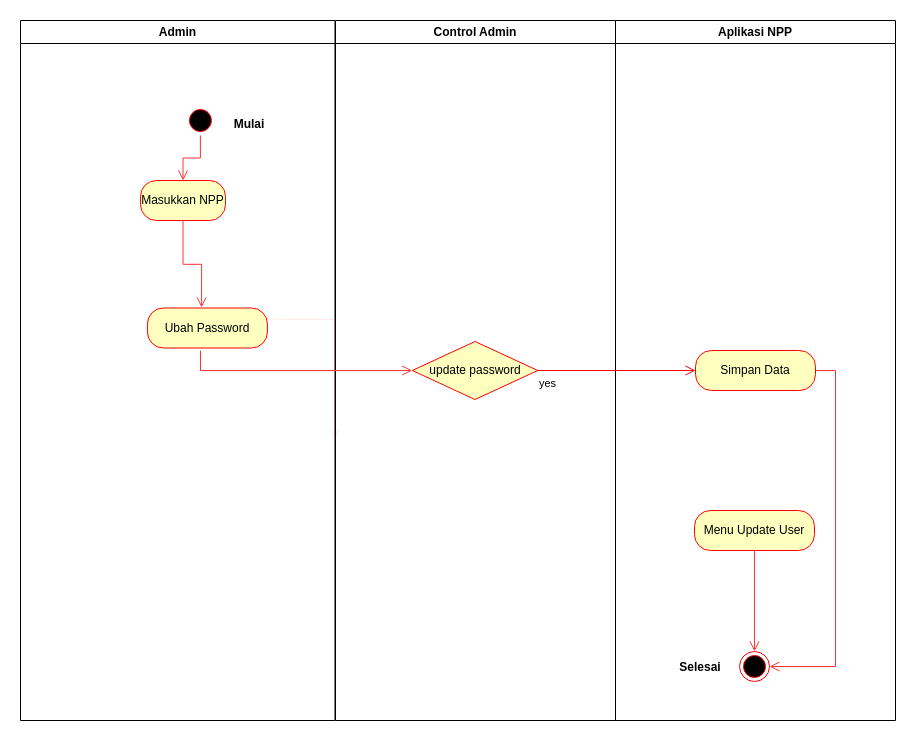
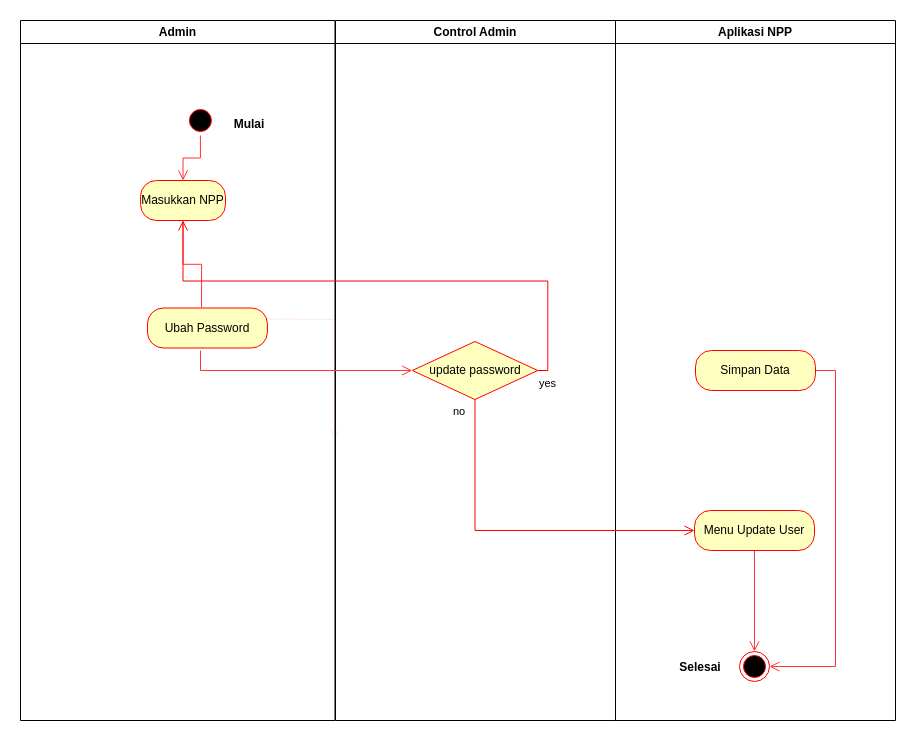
  <mxCell id="0" />
  <mxCell id="1" parent="0" />
  <mxCell id="2" value="Admin" style="swimlane;whiteSpace=wrap" parent="1" vertex="1"><mxGeometry x="20" y="20" width="314.5" height="700" as="geometry" /></mxCell>
  <mxCell id="3" style="edgeStyle=orthogonalEdgeStyle;rounded=0;orthogonalLoop=1;jettySize=auto;html=1;exitX=0.5;exitY=1;exitDx=0;exitDy=0;strokeColor=#FF3333;endArrow=open;endFill=0;endSize=8;" parent="2" source="4" target="8" edge="1"><mxGeometry relative="1" as="geometry" /></mxCell>
  <mxCell id="4" value="" style="ellipse;shape=startState;fillColor=#000000;strokeColor=#ff0000;" parent="2" vertex="1"><mxGeometry x="164.93" y="85" width="30" height="30" as="geometry" /></mxCell>
  <mxCell id="5" value="Mulai" style="text;align=center;fontStyle=1;verticalAlign=middle;spacingLeft=3;spacingRight=3;strokeColor=none;rotatable=0;points=[[0,0.5],[1,0.5]];portConstraint=eastwest;" parent="2" vertex="1"><mxGeometry x="190" y="90" width="78" height="26" as="geometry" /></mxCell>
  <mxCell id="6" value="Ubah Password" style="rounded=1;whiteSpace=wrap;html=1;arcSize=40;fontColor=#000000;fillColor=#ffffc0;strokeColor=#ff0000;" parent="2" vertex="1"><mxGeometry x="126.93" y="287.5" width="120" height="40" as="geometry" /></mxCell>
  <mxCell id="7" style="edgeStyle=orthogonalEdgeStyle;rounded=0;orthogonalLoop=1;jettySize=auto;html=1;exitX=0.5;exitY=1;exitDx=0;exitDy=0;strokeColor=#FF3333;strokeWidth=1;endArrow=open;endFill=0;endSize=8;" parent="2" edge="1"><mxGeometry relative="1" as="geometry"><mxPoint x="186.93" y="217.5" as="sourcePoint" /><mxPoint x="186.93" y="217.5" as="targetPoint" /></mxGeometry></mxCell>
  <mxCell id="8" value="Masukkan NPP" style="rounded=1;whiteSpace=wrap;html=1;arcSize=40;fontColor=#000000;fillColor=#ffffc0;strokeColor=#ff0000;strokeWidth=1;" parent="2" vertex="1"><mxGeometry x="120" y="160" width="85" height="40" as="geometry" /></mxCell>
- <mxCell id="9" style="edgeStyle=orthogonalEdgeStyle;rounded=0;orthogonalLoop=1;jettySize=auto;html=1;exitX=0.5;exitY=1;exitDx=0;exitDy=0;strokeColor=#FF3333;endArrow=open;endFill=0;endSize=8;entryX=0.451;entryY=-0.012;entryDx=0;entryDy=0;entryPerimeter=0;" edge="1" parent="2" source="8" target="6"><mxGeometry relative="1" as="geometry"><mxPoint x="189.93" y="125" as="sourcePoint" /><mxPoint x="190" y="170" as="targetPoint" /></mxGeometry></mxCell>
+ <mxCell id="9" style="edgeStyle=orthogonalEdgeStyle;rounded=0;orthogonalLoop=1;jettySize=auto;html=1;exitX=0.5;exitY=1;exitDx=0;exitDy=0;strokeColor=#FF3333;endArrow=none;endFill=0;endSize=8;entryX=0.451;entryY=-0.012;entryDx=0;entryDy=0;entryPerimeter=0;" edge="1" parent="2" source="8" target="6"><mxGeometry relative="1" as="geometry"><mxPoint x="189.93" y="125" as="sourcePoint" /><mxPoint x="190" y="170" as="targetPoint" /></mxGeometry></mxCell>
  <mxCell id="10" value="Control Admin" style="swimlane;whiteSpace=wrap" parent="1" vertex="1"><mxGeometry x="335" y="20" width="280" height="700" as="geometry" /></mxCell>
  <mxCell id="11" value="update password" style="rhombus;whiteSpace=wrap;html=1;fillColor=#ffffc0;strokeColor=#ff0000;strokeWidth=1;" parent="10" vertex="1"><mxGeometry x="76.75" y="321" width="125.5" height="58" as="geometry" /></mxCell>
- <mxCell id="12" value="yes" style="edgeStyle=orthogonalEdgeStyle;html=1;align=left;verticalAlign=top;endArrow=open;endSize=8;strokeColor=#ff0000;rounded=0;exitX=1;exitY=0.5;exitDx=0;exitDy=0;entryX=0;entryY=0.5;entryDx=0;entryDy=0;" parent="1" source="11" target="18" edge="1"><mxGeometry x="-1" relative="1" as="geometry"><mxPoint x="670" y="609" as="targetPoint" /></mxGeometry></mxCell>
+ <mxCell id="12" value="yes" style="edgeStyle=orthogonalEdgeStyle;html=1;align=left;verticalAlign=top;endArrow=open;endSize=8;strokeColor=#ff0000;rounded=0;exitX=1;exitY=0.5;exitDx=0;exitDy=0;" parent="1" source="11" target="8" edge="1"><mxGeometry x="-1" relative="1" as="geometry"><mxPoint x="670" y="609" as="targetPoint" /></mxGeometry></mxCell>
  <mxCell id="13" value="" style="edgeStyle=orthogonalEdgeStyle;html=1;verticalAlign=bottom;endArrow=open;endSize=8;strokeColor=#ff0000;rounded=0;strokeWidth=0;" parent="1" edge="1"><mxGeometry relative="1" as="geometry"><mxPoint x="334.43" y="437.5" as="targetPoint" /><mxPoint x="266.93" y="318.5" as="sourcePoint" /></mxGeometry></mxCell>
  <mxCell id="14" value="Aplikasi NPP" style="swimlane;whiteSpace=wrap" parent="1" vertex="1"><mxGeometry x="615" y="20" width="280" height="700" as="geometry" /></mxCell>
  <mxCell id="15" value="" style="ellipse;html=1;shape=endState;fillColor=#000000;strokeColor=#ff0000;strokeWidth=1;" parent="14" vertex="1"><mxGeometry x="124" y="631" width="30" height="30" as="geometry" /></mxCell>
  <mxCell id="16" value="Selesai" style="text;align=center;fontStyle=1;verticalAlign=middle;spacingLeft=3;spacingRight=3;strokeColor=none;rotatable=0;points=[[0,0.5],[1,0.5]];portConstraint=eastwest;" parent="14" vertex="1"><mxGeometry x="45" y="633" width="80" height="26" as="geometry" /></mxCell>
  <mxCell id="17" style="edgeStyle=orthogonalEdgeStyle;rounded=0;orthogonalLoop=1;jettySize=auto;html=1;exitX=1;exitY=0.5;exitDx=0;exitDy=0;entryX=1;entryY=0.5;entryDx=0;entryDy=0;strokeColor=#FF3333;strokeWidth=1;endArrow=open;endFill=0;endSize=8;" parent="14" source="18" target="15" edge="1"><mxGeometry relative="1" as="geometry" /></mxCell>
  <mxCell id="18" value="Simpan Data" style="rounded=1;whiteSpace=wrap;html=1;arcSize=40;fontColor=#000000;fillColor=#ffffc0;strokeColor=#ff0000;strokeWidth=1;" parent="14" vertex="1"><mxGeometry x="80" y="330" width="120" height="40" as="geometry" /></mxCell>
  <mxCell id="19" style="edgeStyle=orthogonalEdgeStyle;rounded=0;orthogonalLoop=1;jettySize=auto;html=1;exitX=0.5;exitY=1;exitDx=0;exitDy=0;entryX=0.5;entryY=0;entryDx=0;entryDy=0;strokeColor=#FF3333;strokeWidth=1;endArrow=open;endFill=0;endSize=8;" parent="14" source="20" target="15" edge="1"><mxGeometry relative="1" as="geometry" /></mxCell>
  <mxCell id="20" value="Menu Update User" style="rounded=1;whiteSpace=wrap;html=1;arcSize=40;fontColor=#000000;fillColor=#ffffc0;strokeColor=#ff0000;strokeWidth=1;" parent="14" vertex="1"><mxGeometry x="79" y="490" width="120" height="40" as="geometry" /></mxCell>
+ <mxCell id="21" value="no" style="edgeStyle=orthogonalEdgeStyle;html=1;align=left;verticalAlign=bottom;endArrow=open;endSize=8;strokeColor=#ff0000;rounded=0;strokeWidth=1;exitX=0.5;exitY=1;exitDx=0;exitDy=0;entryX=0;entryY=0.5;entryDx=0;entryDy=0;" parent="1" source="11" target="20" edge="1"><mxGeometry x="-0.88" y="-24" relative="1" as="geometry"><mxPoint x="565" y="470" as="targetPoint" /><mxPoint x="495" y="475" as="sourcePoint" /><mxPoint as="offset" /></mxGeometry></mxCell>
  <mxCell id="22" style="edgeStyle=orthogonalEdgeStyle;rounded=0;orthogonalLoop=1;jettySize=auto;html=1;exitX=0.442;exitY=1.063;exitDx=0;exitDy=0;entryX=0;entryY=0.5;entryDx=0;entryDy=0;strokeColor=#FF3333;strokeWidth=1;endArrow=open;endFill=0;endSize=8;exitPerimeter=0;" parent="1" source="6" target="11" edge="1"><mxGeometry relative="1" as="geometry"><Array as="points"><mxPoint x="200" y="370" /></Array></mxGeometry></mxCell>
